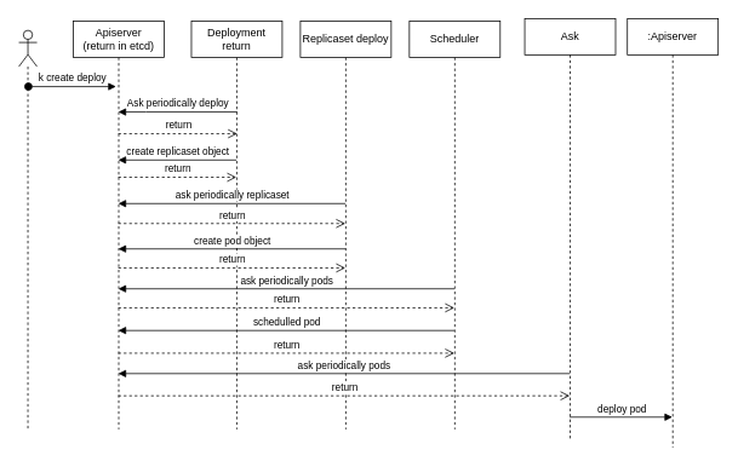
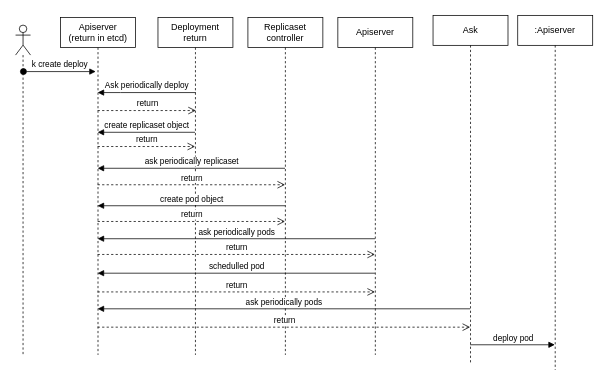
  <mxCell id="0" />
  <mxCell id="1" parent="0" />
  <mxCell id="2" value="" style="shape=umlLifeline;participant=umlActor;perimeter=lifelinePerimeter;whiteSpace=wrap;html=1;container=1;collapsible=0;recursiveResize=0;verticalAlign=top;spacingTop=36;outlineConnect=0;" vertex="1" parent="1"><mxGeometry x="20" y="33" width="20" height="440" as="geometry" /></mxCell>
  <mxCell id="3" value="Apiserver&lt;br&gt;(return in etcd)" style="shape=umlLifeline;perimeter=lifelinePerimeter;whiteSpace=wrap;html=1;container=1;collapsible=0;recursiveResize=0;outlineConnect=0;" vertex="1" parent="1"><mxGeometry x="80" y="23" width="100" height="450" as="geometry" /></mxCell>
  <mxCell id="4" value="k create deploy" style="html=1;verticalAlign=bottom;startArrow=oval;endArrow=block;startSize=8;rounded=0;" edge="1" parent="1"><mxGeometry relative="1" as="geometry"><mxPoint x="30.5" y="95" as="sourcePoint" /><mxPoint x="127" y="95" as="targetPoint" /></mxGeometry></mxCell>
  <mxCell id="5" value="Ask periodically deploy" style="html=1;verticalAlign=bottom;endArrow=block;rounded=0;" edge="1" parent="1" target="3"><mxGeometry width="80" relative="1" as="geometry"><mxPoint x="260.5" y="123" as="sourcePoint" /><mxPoint x="410" y="293" as="targetPoint" /><Array as="points"><mxPoint x="160" y="123" /></Array></mxGeometry></mxCell>
  <mxCell id="6" value="return" style="html=1;verticalAlign=bottom;endArrow=open;dashed=1;endSize=8;rounded=0;" edge="1" parent="1"><mxGeometry relative="1" as="geometry"><mxPoint x="129.5" y="147" as="sourcePoint" /><mxPoint x="260.5" y="147" as="targetPoint" /></mxGeometry></mxCell>
  <mxCell id="7" value="Deployment return" style="shape=umlLifeline;perimeter=lifelinePerimeter;whiteSpace=wrap;html=1;container=1;collapsible=0;recursiveResize=0;outlineConnect=0;" vertex="1" parent="1"><mxGeometry x="210" y="23" width="100" height="450" as="geometry" /></mxCell>
  <mxCell id="8" value="create replicaset object" style="html=1;verticalAlign=bottom;endArrow=block;rounded=0;" edge="1" parent="1"><mxGeometry width="80" relative="1" as="geometry"><mxPoint x="259.5" y="176" as="sourcePoint" /><mxPoint x="129.5" y="176" as="targetPoint" /></mxGeometry></mxCell>
  <mxCell id="9" value="return" style="html=1;verticalAlign=bottom;endArrow=open;dashed=1;endSize=8;rounded=0;" edge="1" parent="1"><mxGeometry relative="1" as="geometry"><mxPoint x="129.5" y="195" as="sourcePoint" /><mxPoint x="259.5" y="195" as="targetPoint" /></mxGeometry></mxCell>
- <mxCell id="10" value="Replicaset deploy" style="shape=umlLifeline;perimeter=lifelinePerimeter;whiteSpace=wrap;html=1;container=1;collapsible=0;recursiveResize=0;outlineConnect=0;" vertex="1" parent="1"><mxGeometry x="330" y="23" width="100" height="450" as="geometry" /></mxCell>
+ <mxCell id="10" value="Replicaset controller" style="shape=umlLifeline;perimeter=lifelinePerimeter;whiteSpace=wrap;html=1;container=1;collapsible=0;recursiveResize=0;outlineConnect=0;" vertex="1" parent="1"><mxGeometry x="330" y="23" width="100" height="450" as="geometry" /></mxCell>
  <mxCell id="11" value="ask periodically replicaset" style="html=1;verticalAlign=bottom;endArrow=block;rounded=0;" edge="1" parent="1"><mxGeometry width="80" relative="1" as="geometry"><mxPoint x="379.5" y="224" as="sourcePoint" /><mxPoint x="129.5" y="224" as="targetPoint" /></mxGeometry></mxCell>
  <mxCell id="12" value="return" style="html=1;verticalAlign=bottom;endArrow=open;dashed=1;endSize=8;rounded=0;" edge="1" parent="1"><mxGeometry relative="1" as="geometry"><mxPoint x="129.5" y="246" as="sourcePoint" /><mxPoint x="379.5" y="246" as="targetPoint" /></mxGeometry></mxCell>
  <mxCell id="13" value="create pod object" style="html=1;verticalAlign=bottom;endArrow=block;rounded=0;" edge="1" parent="1"><mxGeometry width="80" relative="1" as="geometry"><mxPoint x="379.5" y="274" as="sourcePoint" /><mxPoint x="129.5" y="274" as="targetPoint" /></mxGeometry></mxCell>
  <mxCell id="14" value="return" style="html=1;verticalAlign=bottom;endArrow=open;dashed=1;endSize=8;rounded=0;" edge="1" parent="1"><mxGeometry relative="1" as="geometry"><mxPoint x="129.5" y="295" as="sourcePoint" /><mxPoint x="379.5" y="295" as="targetPoint" /></mxGeometry></mxCell>
- <mxCell id="15" value="Scheduler" style="shape=umlLifeline;perimeter=lifelinePerimeter;whiteSpace=wrap;html=1;container=1;collapsible=0;recursiveResize=0;outlineConnect=0;" vertex="1" parent="1"><mxGeometry x="450" y="23" width="100" height="450" as="geometry" /></mxCell>
+ <mxCell id="15" value="Apiserver" style="shape=umlLifeline;perimeter=lifelinePerimeter;whiteSpace=wrap;html=1;container=1;collapsible=0;recursiveResize=0;outlineConnect=0;" vertex="1" parent="1"><mxGeometry x="450" y="23" width="100" height="450" as="geometry" /></mxCell>
  <mxCell id="16" value="ask periodically pods" style="html=1;verticalAlign=bottom;endArrow=block;rounded=0;" edge="1" parent="1"><mxGeometry width="80" relative="1" as="geometry"><mxPoint x="499.5" y="318" as="sourcePoint" /><mxPoint x="129.5" y="318" as="targetPoint" /></mxGeometry></mxCell>
  <mxCell id="17" value="return" style="html=1;verticalAlign=bottom;endArrow=open;dashed=1;endSize=8;rounded=0;" edge="1" parent="1"><mxGeometry relative="1" as="geometry"><mxPoint x="129.5" y="339" as="sourcePoint" /><mxPoint x="499.5" y="339" as="targetPoint" /></mxGeometry></mxCell>
  <mxCell id="18" value="schedulled pod" style="html=1;verticalAlign=bottom;endArrow=block;rounded=0;" edge="1" parent="1"><mxGeometry width="80" relative="1" as="geometry"><mxPoint x="499.5" y="364" as="sourcePoint" /><mxPoint x="129.5" y="364" as="targetPoint" /></mxGeometry></mxCell>
  <mxCell id="19" value="return" style="html=1;verticalAlign=bottom;endArrow=open;dashed=1;endSize=8;rounded=0;" edge="1" parent="1"><mxGeometry relative="1" as="geometry"><mxPoint x="129.5" y="389" as="sourcePoint" /><mxPoint x="499.5" y="389" as="targetPoint" /></mxGeometry></mxCell>
  <mxCell id="20" value="Ask" style="shape=umlLifeline;perimeter=lifelinePerimeter;whiteSpace=wrap;html=1;container=1;collapsible=0;recursiveResize=0;outlineConnect=0;" vertex="1" parent="1"><mxGeometry x="577" y="20" width="100" height="463" as="geometry" /></mxCell>
  <mxCell id="21" value="ask periodically pods" style="html=1;verticalAlign=bottom;endArrow=block;rounded=0;" edge="1" parent="1"><mxGeometry width="80" relative="1" as="geometry"><mxPoint x="626.5" y="411.5" as="sourcePoint" /><mxPoint x="129.5" y="411.5" as="targetPoint" /></mxGeometry></mxCell>
  <mxCell id="22" value="return" style="html=1;verticalAlign=bottom;endArrow=open;dashed=1;endSize=8;rounded=0;" edge="1" parent="1"><mxGeometry relative="1" as="geometry"><mxPoint x="129.5" y="436" as="sourcePoint" /><mxPoint x="626.5" y="436" as="targetPoint" /></mxGeometry></mxCell>
  <mxCell id="23" value=":Apiserver" style="shape=umlLifeline;perimeter=lifelinePerimeter;whiteSpace=wrap;html=1;container=1;collapsible=0;recursiveResize=0;outlineConnect=0;" vertex="1" parent="1"><mxGeometry x="690" y="20" width="100" height="473" as="geometry" /></mxCell>
  <mxCell id="24" value="deploy pod" style="html=1;verticalAlign=bottom;endArrow=block;rounded=0;" edge="1" parent="1"><mxGeometry width="80" relative="1" as="geometry"><mxPoint x="626.5" y="459.5" as="sourcePoint" /><mxPoint x="739.5" y="459.5" as="targetPoint" /></mxGeometry></mxCell>
